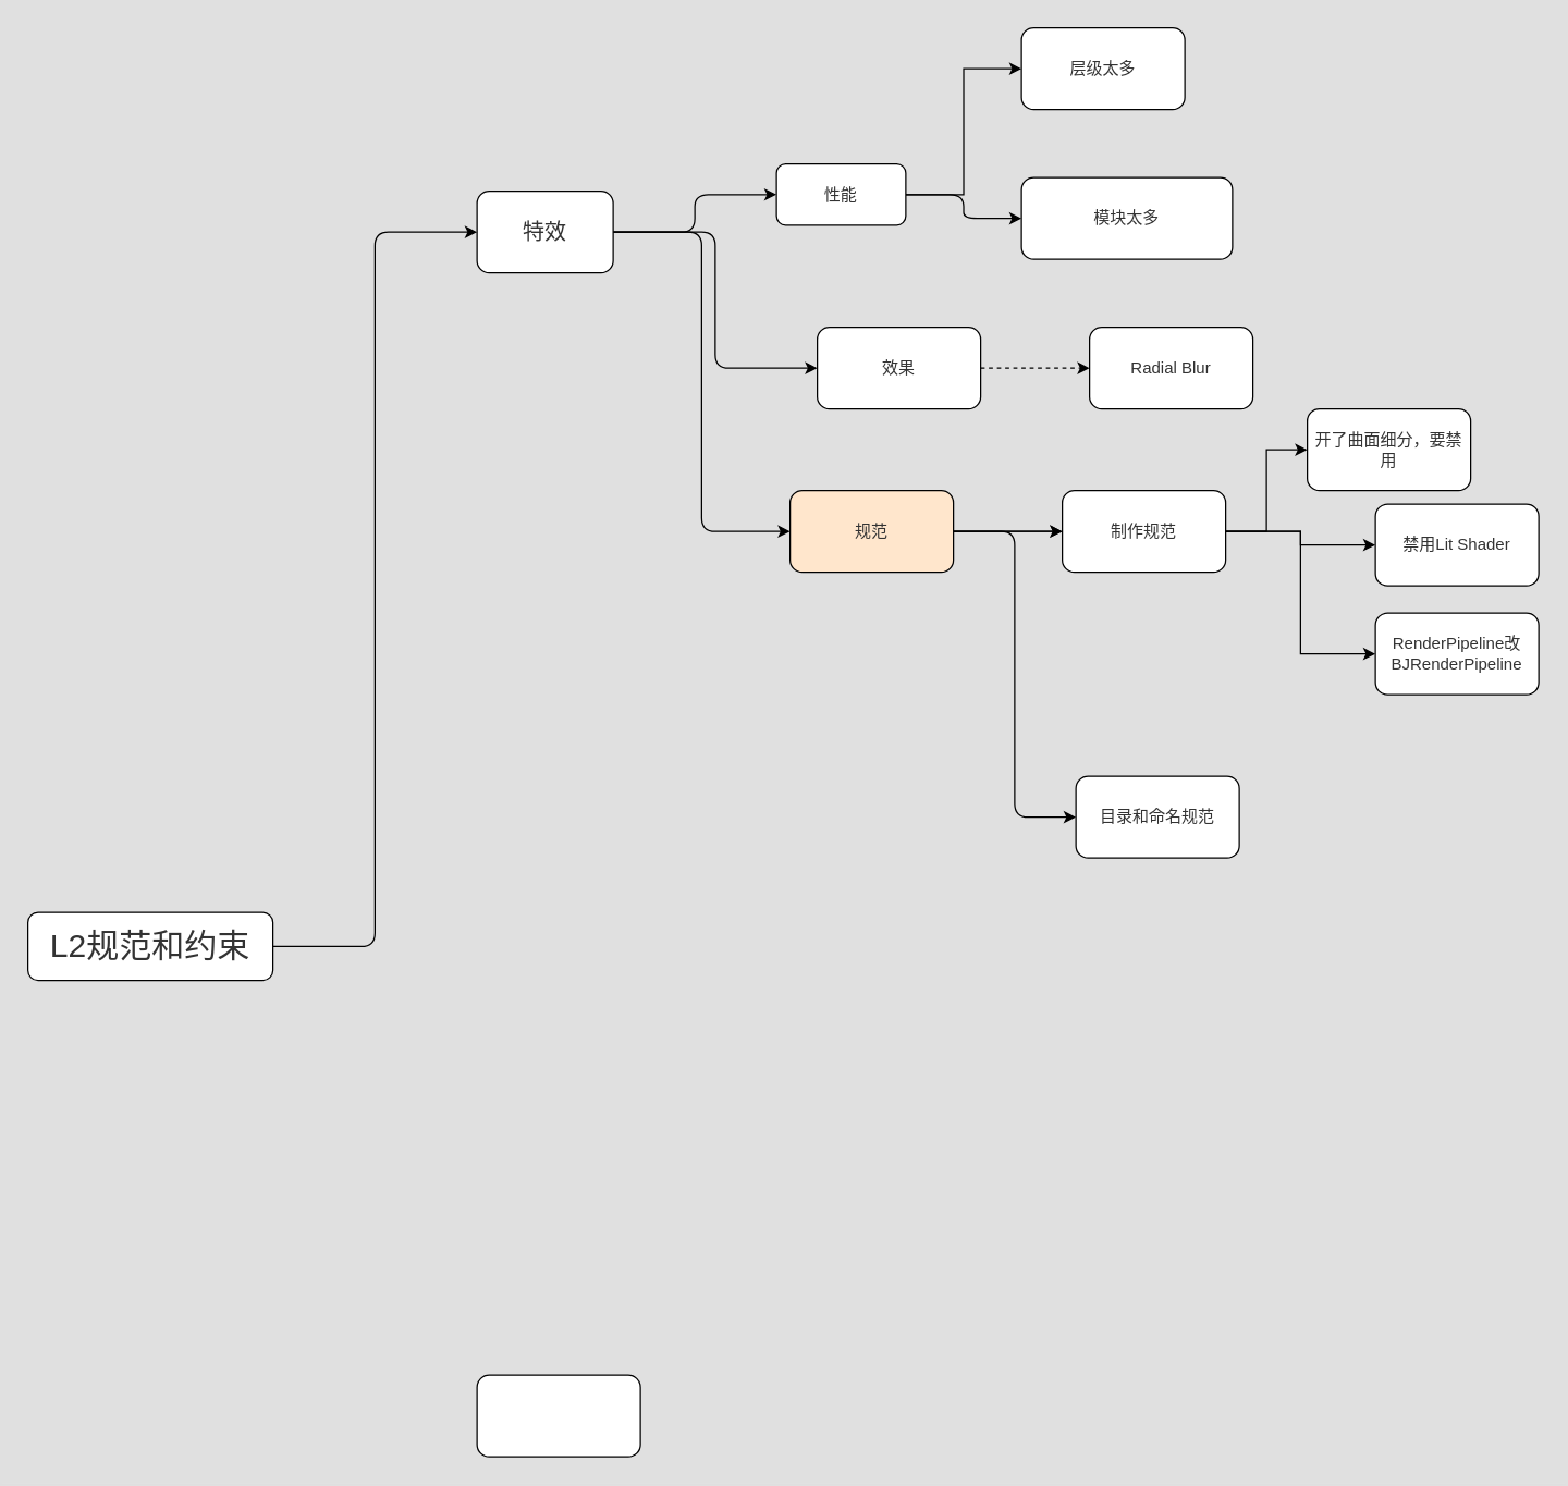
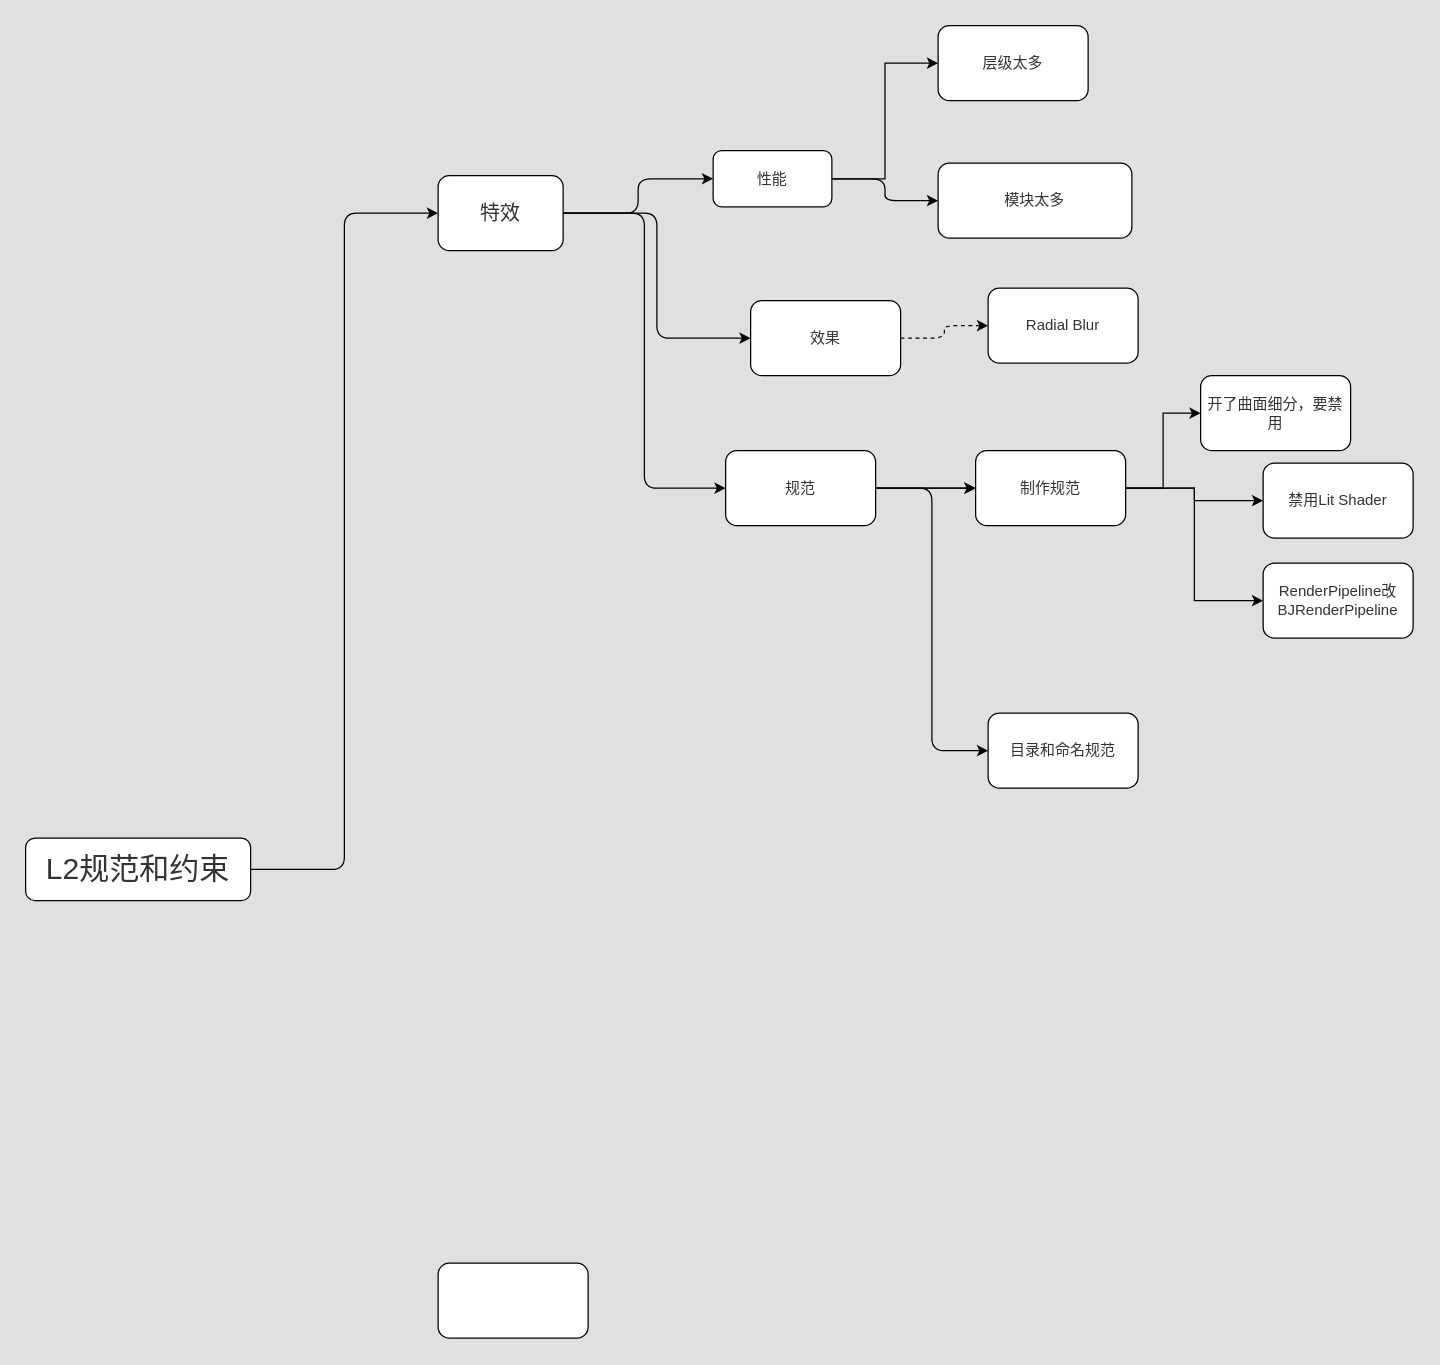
  <mxCell id="0" />
  <mxCell id="1" parent="0" />
  <mxCell id="2" style="edgeStyle=orthogonalEdgeStyle;rounded=1;orthogonalLoop=1;jettySize=auto;html=1;entryX=0;entryY=0.5;entryDx=0;entryDy=0;labelBackgroundColor=none;fontColor=default;" edge="1" parent="1" source="3" target="8"><mxGeometry relative="1" as="geometry" /></mxCell>
  <mxCell id="3" value="&lt;span style=&quot;color: rgb(51, 51, 51); font-family: STHeitiSC-Light, STHeiti, Hei, &amp;quot;Heiti SC&amp;quot;, &amp;quot;Microsoft Yahei&amp;quot;, Arial, sans-serif; font-size: 24px; text-align: start;&quot;&gt;L2规范和约束&lt;/span&gt;" style="rounded=1;whiteSpace=wrap;html=1;labelBackgroundColor=none;" vertex="1" parent="1"><mxGeometry x="20" y="670" width="180" height="50" as="geometry" /></mxCell>
  <mxCell id="4" value="" style="rounded=1;whiteSpace=wrap;html=1;labelBackgroundColor=none;" vertex="1" parent="1"><mxGeometry x="350" y="1010" width="120" height="60" as="geometry" /></mxCell>
  <mxCell id="5" style="edgeStyle=orthogonalEdgeStyle;rounded=1;orthogonalLoop=1;jettySize=auto;html=1;labelBackgroundColor=none;fontColor=default;" edge="1" parent="1" source="8" target="11"><mxGeometry relative="1" as="geometry" /></mxCell>
  <mxCell id="6" style="edgeStyle=orthogonalEdgeStyle;rounded=1;orthogonalLoop=1;jettySize=auto;html=1;entryX=0;entryY=0.5;entryDx=0;entryDy=0;labelBackgroundColor=none;fontColor=default;" edge="1" parent="1" source="8" target="13"><mxGeometry relative="1" as="geometry" /></mxCell>
  <mxCell id="7" style="edgeStyle=orthogonalEdgeStyle;rounded=1;orthogonalLoop=1;jettySize=auto;html=1;entryX=0;entryY=0.5;entryDx=0;entryDy=0;labelBackgroundColor=none;fontColor=default;" edge="1" parent="1" source="8" target="17"><mxGeometry relative="1" as="geometry" /></mxCell>
  <mxCell id="8" value="&lt;span style=&quot;color: rgb(51, 51, 51); font-family: STHeitiSC-Light, STHeiti, Hei, &amp;quot;Heiti SC&amp;quot;, &amp;quot;Microsoft Yahei&amp;quot;, Arial, sans-serif; font-size: 16px; text-align: start;&quot;&gt;特效&lt;/span&gt;" style="rounded=1;whiteSpace=wrap;html=1;labelBackgroundColor=none;" vertex="1" parent="1"><mxGeometry x="350" y="140" width="100" height="60" as="geometry" /></mxCell>
  <mxCell id="9" style="edgeStyle=orthogonalEdgeStyle;rounded=1;orthogonalLoop=1;jettySize=auto;html=1;labelBackgroundColor=none;fontColor=default;" edge="1" parent="1" source="11" target="19"><mxGeometry relative="1" as="geometry" /></mxCell>
  <mxCell id="10" style="edgeStyle=orthogonalEdgeStyle;rounded=0;orthogonalLoop=1;jettySize=auto;html=1;entryX=0;entryY=0.5;entryDx=0;entryDy=0;" edge="1" parent="1" source="11" target="18"><mxGeometry relative="1" as="geometry" /></mxCell>
  <mxCell id="11" value="&lt;span style=&quot;color: rgb(51, 51, 51); font-family: STHeitiSC-Light, STHeiti, Hei, &amp;quot;Heiti SC&amp;quot;, &amp;quot;Microsoft Yahei&amp;quot;, Arial, sans-serif; text-align: start;&quot;&gt;性能&lt;/span&gt;" style="rounded=1;whiteSpace=wrap;html=1;labelBackgroundColor=none;" vertex="1" parent="1"><mxGeometry x="570" y="120" width="95" height="45" as="geometry" /></mxCell>
  <mxCell id="12" value="" style="edgeStyle=orthogonalEdgeStyle;rounded=1;orthogonalLoop=1;jettySize=auto;html=1;fontColor=default;labelBackgroundColor=none;dashed=1;" edge="1" parent="1" source="13" target="20"><mxGeometry relative="1" as="geometry" /></mxCell>
  <mxCell id="13" value="&lt;span style=&quot;color: rgb(51, 51, 51); font-family: STHeitiSC-Light, STHeiti, Hei, &amp;quot;Heiti SC&amp;quot;, &amp;quot;Microsoft Yahei&amp;quot;, Arial, sans-serif; text-align: start;&quot;&gt;效果&lt;/span&gt;" style="rounded=1;whiteSpace=wrap;html=1;labelBackgroundColor=none;" vertex="1" parent="1"><mxGeometry x="600" y="240" width="120" height="60" as="geometry" /></mxCell>
  <mxCell id="14" value="" style="edgeStyle=orthogonalEdgeStyle;rounded=1;orthogonalLoop=1;jettySize=auto;html=1;fontColor=default;labelBackgroundColor=none;" edge="1" parent="1" source="17" target="24"><mxGeometry relative="1" as="geometry" /></mxCell>
  <mxCell id="15" value="" style="edgeStyle=orthogonalEdgeStyle;rounded=1;orthogonalLoop=1;jettySize=auto;html=1;fontColor=default;labelBackgroundColor=none;" edge="1" parent="1" source="17" target="24"><mxGeometry relative="1" as="geometry" /></mxCell>
  <mxCell id="16" style="edgeStyle=orthogonalEdgeStyle;rounded=1;orthogonalLoop=1;jettySize=auto;html=1;entryX=0;entryY=0.5;entryDx=0;entryDy=0;fontColor=default;labelBackgroundColor=none;" edge="1" parent="1" source="17" target="25"><mxGeometry relative="1" as="geometry" /></mxCell>
- <mxCell id="17" value="&lt;span style=&quot;color: rgb(51, 51, 51); font-family: STHeitiSC-Light, STHeiti, Hei, &amp;quot;Heiti SC&amp;quot;, &amp;quot;Microsoft Yahei&amp;quot;, Arial, sans-serif; text-align: start;&quot;&gt;规范&lt;/span&gt;" style="rounded=1;whiteSpace=wrap;html=1;labelBackgroundColor=none;fillColor=#ffe6cc;" vertex="1" parent="1"><mxGeometry x="580" y="360" width="120" height="60" as="geometry" /></mxCell>
+ <mxCell id="17" value="&lt;span style=&quot;color: rgb(51, 51, 51); font-family: STHeitiSC-Light, STHeiti, Hei, &amp;quot;Heiti SC&amp;quot;, &amp;quot;Microsoft Yahei&amp;quot;, Arial, sans-serif; text-align: start;&quot;&gt;规范&lt;/span&gt;" style="rounded=1;whiteSpace=wrap;html=1;labelBackgroundColor=none;" vertex="1" parent="1"><mxGeometry x="580" y="360" width="120" height="60" as="geometry" /></mxCell>
  <mxCell id="18" value="&lt;span style=&quot;color: rgb(51, 51, 51); font-family: STHeitiSC-Light, STHeiti, Hei, &amp;quot;Heiti SC&amp;quot;, &amp;quot;Microsoft Yahei&amp;quot;, Arial, sans-serif; text-align: start;&quot;&gt;层级太多&lt;/span&gt;" style="rounded=1;whiteSpace=wrap;html=1;labelBackgroundColor=none;" vertex="1" parent="1"><mxGeometry x="750" y="20" width="120" height="60" as="geometry" /></mxCell>
  <mxCell id="19" value="&lt;span style=&quot;color: rgb(51, 51, 51); font-family: STHeitiSC-Light, STHeiti, Hei, &amp;quot;Heiti SC&amp;quot;, &amp;quot;Microsoft Yahei&amp;quot;, Arial, sans-serif; text-align: start;&quot;&gt;模块太多&lt;/span&gt;" style="rounded=1;whiteSpace=wrap;html=1;labelBackgroundColor=none;" vertex="1" parent="1"><mxGeometry x="750" y="130" width="155" height="60" as="geometry" /></mxCell>
- <mxCell id="20" value="&lt;span style=&quot;color: rgb(51, 51, 51); font-family: STHeitiSC-Light, STHeiti, Hei, &amp;quot;Heiti SC&amp;quot;, &amp;quot;Microsoft Yahei&amp;quot;, Arial, sans-serif; text-align: start;&quot;&gt;Radial Blur&lt;/span&gt;" style="rounded=1;whiteSpace=wrap;html=1;labelBackgroundColor=none;" vertex="1" parent="1"><mxGeometry x="800" y="240" width="120" height="60" as="geometry" /></mxCell>
+ <mxCell id="20" value="&lt;span style=&quot;color: rgb(51, 51, 51); font-family: STHeitiSC-Light, STHeiti, Hei, &amp;quot;Heiti SC&amp;quot;, &amp;quot;Microsoft Yahei&amp;quot;, Arial, sans-serif; text-align: start;&quot;&gt;Radial Blur&lt;/span&gt;" style="rounded=1;whiteSpace=wrap;html=1;labelBackgroundColor=none;" vertex="1" parent="1"><mxGeometry x="790" y="230" width="120" height="60" as="geometry" /></mxCell>
  <mxCell id="21" style="edgeStyle=orthogonalEdgeStyle;rounded=0;orthogonalLoop=1;jettySize=auto;html=1;" edge="1" parent="1" source="24" target="26"><mxGeometry relative="1" as="geometry" /></mxCell>
  <mxCell id="22" style="edgeStyle=orthogonalEdgeStyle;rounded=0;orthogonalLoop=1;jettySize=auto;html=1;entryX=0;entryY=0.5;entryDx=0;entryDy=0;" edge="1" parent="1" source="24" target="27"><mxGeometry relative="1" as="geometry" /></mxCell>
  <mxCell id="23" style="edgeStyle=orthogonalEdgeStyle;rounded=0;orthogonalLoop=1;jettySize=auto;html=1;entryX=0;entryY=0.5;entryDx=0;entryDy=0;" edge="1" parent="1" source="24" target="28"><mxGeometry relative="1" as="geometry" /></mxCell>
  <mxCell id="24" value="&lt;span style=&quot;color: rgb(51, 51, 51); font-family: STHeitiSC-Light, STHeiti, Hei, &amp;quot;Heiti SC&amp;quot;, &amp;quot;Microsoft Yahei&amp;quot;, Arial, sans-serif; text-align: start;&quot;&gt;制作规范&lt;/span&gt;" style="rounded=1;whiteSpace=wrap;html=1;labelBackgroundColor=none;" vertex="1" parent="1"><mxGeometry x="780" y="360" width="120" height="60" as="geometry" /></mxCell>
  <mxCell id="25" value="&lt;span style=&quot;color: rgb(51, 51, 51); font-family: STHeitiSC-Light, STHeiti, Hei, &amp;quot;Heiti SC&amp;quot;, &amp;quot;Microsoft Yahei&amp;quot;, Arial, sans-serif; text-align: start;&quot;&gt;目录和命名规范&lt;/span&gt;" style="rounded=1;whiteSpace=wrap;html=1;labelBackgroundColor=none;" vertex="1" parent="1"><mxGeometry x="790" y="570" width="120" height="60" as="geometry" /></mxCell>
  <mxCell id="26" value="&lt;span style=&quot;color: rgb(51, 51, 51); font-family: STHeitiSC-Light, STHeiti, Hei, &amp;quot;Heiti SC&amp;quot;, &amp;quot;Microsoft Yahei&amp;quot;, Arial, sans-serif; text-align: start;&quot;&gt;开了曲面细分，要禁用&lt;/span&gt;" style="rounded=1;whiteSpace=wrap;html=1;" vertex="1" parent="1"><mxGeometry x="960" y="300" width="120" height="60" as="geometry" /></mxCell>
  <mxCell id="27" value="&lt;span style=&quot;color: rgb(51, 51, 51); font-family: STHeitiSC-Light, STHeiti, Hei, &amp;quot;Heiti SC&amp;quot;, &amp;quot;Microsoft Yahei&amp;quot;, Arial, sans-serif; text-align: start;&quot;&gt;禁用Lit Shader&lt;/span&gt;" style="rounded=1;whiteSpace=wrap;html=1;" vertex="1" parent="1"><mxGeometry x="1010" y="370" width="120" height="60" as="geometry" /></mxCell>
  <mxCell id="28" value="&lt;span style=&quot;color: rgb(51, 51, 51); font-family: STHeitiSC-Light, STHeiti, Hei, &amp;quot;Heiti SC&amp;quot;, &amp;quot;Microsoft Yahei&amp;quot;, Arial, sans-serif; text-align: start;&quot;&gt;RenderPipeline改BJRenderPipeline&lt;/span&gt;" style="rounded=1;whiteSpace=wrap;html=1;" vertex="1" parent="1"><mxGeometry x="1010" y="450" width="120" height="60" as="geometry" /></mxCell>
